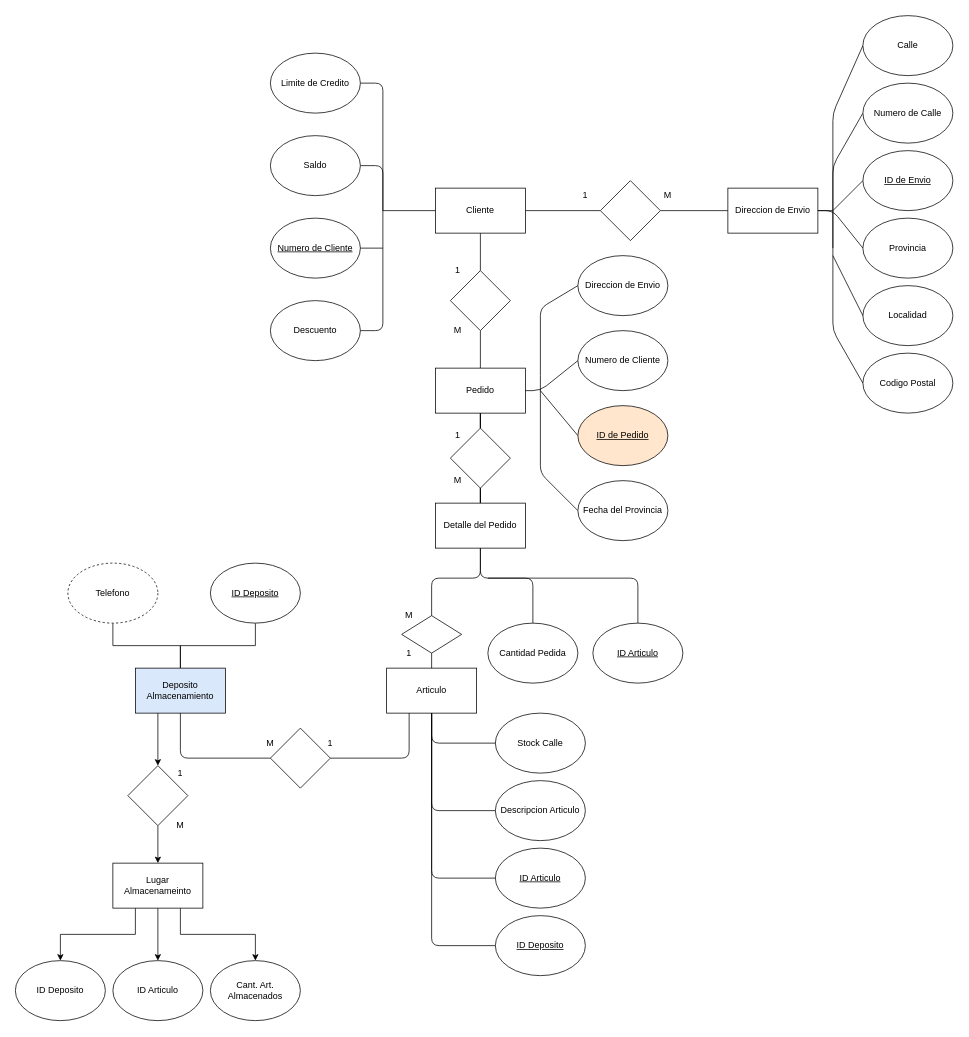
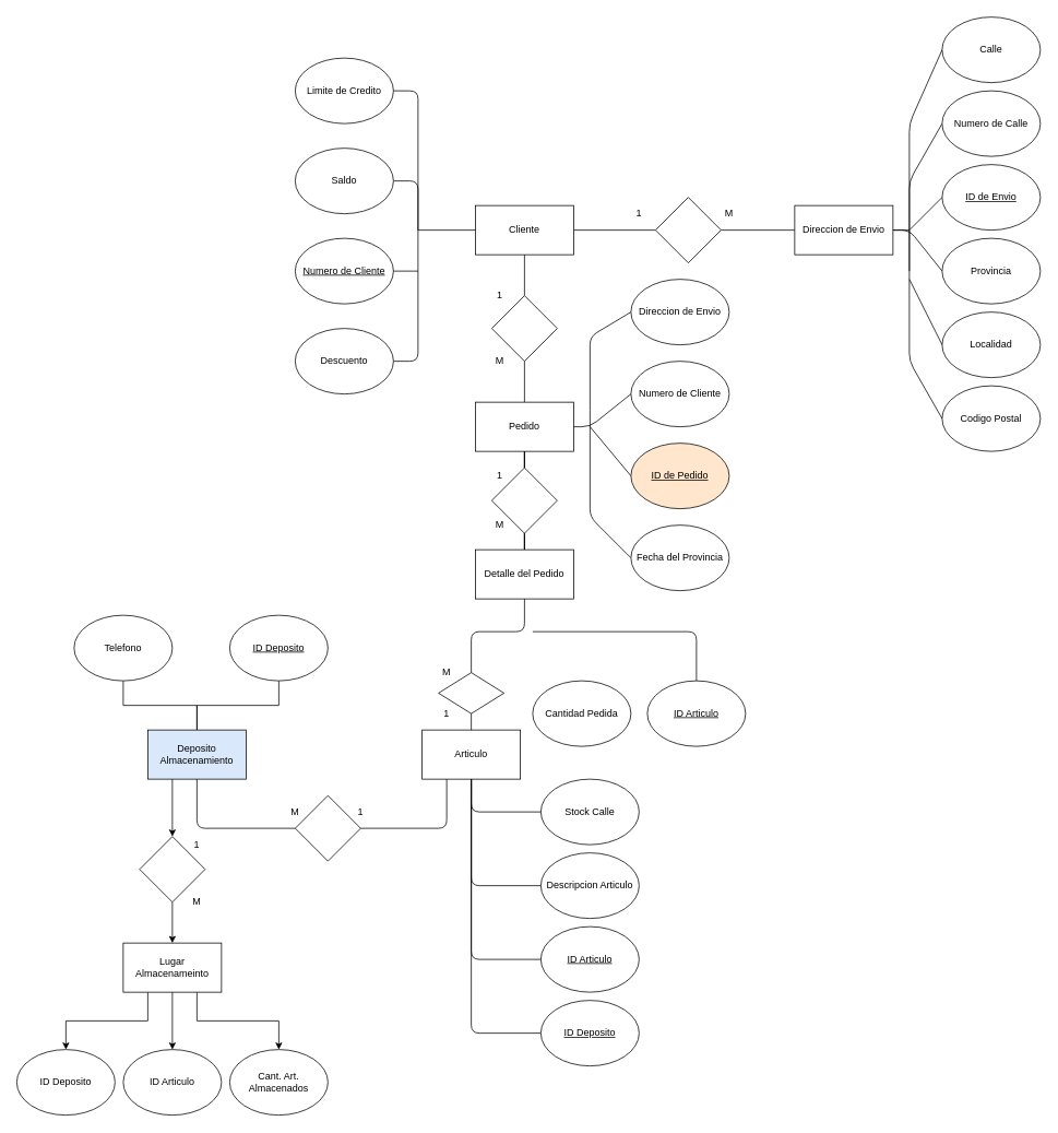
  <mxCell id="0" />
  <mxCell id="1" parent="0" />
  <mxCell id="2" value="" style="edgeStyle=orthogonalEdgeStyle;rounded=0;orthogonalLoop=1;jettySize=auto;html=1;endArrow=none;endFill=0;entryX=0;entryY=0.5;entryDx=0;entryDy=0;" parent="1" source="4" target="52" edge="1"><mxGeometry relative="1" as="geometry"><mxPoint x="780" y="280" as="targetPoint" /></mxGeometry></mxCell>
  <mxCell id="3" value="" style="edgeStyle=orthogonalEdgeStyle;rounded=0;orthogonalLoop=1;jettySize=auto;html=1;endArrow=none;endFill=0;" parent="1" source="4" target="26" edge="1"><mxGeometry relative="1" as="geometry" /></mxCell>
  <mxCell id="4" value="Cliente" style="rounded=0;whiteSpace=wrap;html=1;" parent="1" vertex="1"><mxGeometry x="580" y="250" width="120" height="60" as="geometry" /></mxCell>
  <mxCell id="5" value="&lt;u&gt;Numero de Cliente&lt;/u&gt;" style="ellipse;whiteSpace=wrap;html=1;rounded=0;" parent="1" vertex="1"><mxGeometry x="360" y="290" width="120" height="80" as="geometry" /></mxCell>
  <mxCell id="6" value="1" style="text;html=1;strokeColor=none;fillColor=none;align=center;verticalAlign=middle;whiteSpace=wrap;rounded=0;" parent="1" vertex="1"><mxGeometry x="760" y="250" width="40" height="20" as="geometry" /></mxCell>
  <mxCell id="7" value="" style="endArrow=none;html=1;entryX=1;entryY=0.5;entryDx=0;entryDy=0;endFill=0;" parent="1" target="8" edge="1"><mxGeometry width="50" height="50" relative="1" as="geometry"><mxPoint x="510" y="290" as="sourcePoint" /><mxPoint x="470" y="190" as="targetPoint" /><Array as="points"><mxPoint x="510" y="220" /></Array></mxGeometry></mxCell>
  <mxCell id="8" value="Saldo" style="ellipse;whiteSpace=wrap;html=1;rounded=0;" parent="1" vertex="1"><mxGeometry x="360" y="180" width="120" height="80" as="geometry" /></mxCell>
  <mxCell id="9" value="" style="endArrow=none;html=1;endFill=0;" parent="1" edge="1"><mxGeometry width="50" height="50" relative="1" as="geometry"><mxPoint x="510" y="280" as="sourcePoint" /><mxPoint x="480" y="110" as="targetPoint" /><Array as="points"><mxPoint x="510" y="110" /></Array></mxGeometry></mxCell>
  <mxCell id="10" value="Limite de Credito" style="ellipse;whiteSpace=wrap;html=1;rounded=0;" parent="1" vertex="1"><mxGeometry x="360" y="70" width="120" height="80" as="geometry" /></mxCell>
  <mxCell id="11" value="" style="endArrow=none;html=1;entryX=1;entryY=0.5;entryDx=0;entryDy=0;endFill=0;" parent="1" target="12" edge="1"><mxGeometry width="50" height="50" relative="1" as="geometry"><mxPoint x="510" y="290" as="sourcePoint" /><mxPoint x="480" y="450" as="targetPoint" /><Array as="points"><mxPoint x="510" y="440" /></Array></mxGeometry></mxCell>
  <mxCell id="12" value="Descuento" style="ellipse;whiteSpace=wrap;html=1;rounded=0;" parent="1" vertex="1"><mxGeometry x="360" y="400" width="120" height="80" as="geometry" /></mxCell>
  <mxCell id="13" value="" style="rhombus;whiteSpace=wrap;html=1;rounded=0;" parent="1" vertex="1"><mxGeometry x="535" y="820" width="80" height="50" as="geometry" /></mxCell>
  <mxCell id="14" value="M" style="text;html=1;strokeColor=none;fillColor=none;align=center;verticalAlign=middle;whiteSpace=wrap;rounded=0;" parent="1" vertex="1"><mxGeometry x="525" y="810" width="40" height="20" as="geometry" /></mxCell>
  <mxCell id="15" value="1" style="text;html=1;strokeColor=none;fillColor=none;align=center;verticalAlign=middle;whiteSpace=wrap;rounded=0;" parent="1" vertex="1"><mxGeometry x="525" y="860" width="40" height="20" as="geometry" /></mxCell>
  <mxCell id="16" value="&lt;u&gt;ID Articulo&lt;/u&gt;" style="ellipse;whiteSpace=wrap;html=1;rounded=0;" parent="1" vertex="1"><mxGeometry x="660" y="1130" width="120" height="80" as="geometry" /></mxCell>
  <mxCell id="17" value="Stock Calle" style="ellipse;whiteSpace=wrap;html=1;rounded=0;" parent="1" vertex="1"><mxGeometry x="660" y="950" width="120" height="80" as="geometry" /></mxCell>
  <mxCell id="18" value="" style="endArrow=none;html=1;entryX=0;entryY=0.5;entryDx=0;entryDy=0;endFill=0;" parent="1" target="17" edge="1"><mxGeometry width="50" height="50" relative="1" as="geometry"><mxPoint x="575" y="940" as="sourcePoint" /><mxPoint x="625" y="830" as="targetPoint" /><Array as="points"><mxPoint x="575" y="990" /></Array></mxGeometry></mxCell>
  <mxCell id="19" value="Descripcion Articulo" style="ellipse;whiteSpace=wrap;html=1;rounded=0;" parent="1" vertex="1"><mxGeometry x="660" y="1040" width="120" height="80" as="geometry" /></mxCell>
  <mxCell id="20" value="" style="endArrow=none;html=1;entryX=0;entryY=0.5;entryDx=0;entryDy=0;exitX=0.5;exitY=1;exitDx=0;exitDy=0;endFill=0;" parent="1" source="13" target="19" edge="1"><mxGeometry width="50" height="50" relative="1" as="geometry"><mxPoint x="575" y="1020" as="sourcePoint" /><mxPoint x="625" y="970" as="targetPoint" /><Array as="points"><mxPoint x="575" y="1080" /></Array></mxGeometry></mxCell>
  <mxCell id="21" value="" style="endArrow=none;html=1;endFill=0;" parent="1" edge="1"><mxGeometry width="50" height="50" relative="1" as="geometry"><mxPoint x="575" y="950" as="sourcePoint" /><mxPoint x="660" y="1170" as="targetPoint" /><Array as="points"><mxPoint x="575" y="1170" /></Array></mxGeometry></mxCell>
  <mxCell id="22" value="Articulo" style="rounded=0;whiteSpace=wrap;html=1;" parent="1" vertex="1"><mxGeometry x="515" y="890" width="120" height="60" as="geometry" /></mxCell>
  <mxCell id="23" value="" style="endArrow=none;html=1;exitX=0;exitY=0.5;exitDx=0;exitDy=0;endFill=0;" parent="1" source="4" edge="1"><mxGeometry width="50" height="50" relative="1" as="geometry"><mxPoint x="640" y="400" as="sourcePoint" /><mxPoint x="510" y="280" as="targetPoint" /></mxGeometry></mxCell>
  <mxCell id="24" value="" style="endArrow=none;html=1;entryX=1;entryY=0.5;entryDx=0;entryDy=0;endFill=0;" parent="1" target="5" edge="1"><mxGeometry width="50" height="50" relative="1" as="geometry"><mxPoint x="510" y="330" as="sourcePoint" /><mxPoint x="485" y="240" as="targetPoint" /></mxGeometry></mxCell>
  <mxCell id="25" value="" style="edgeStyle=orthogonalEdgeStyle;rounded=0;orthogonalLoop=1;jettySize=auto;html=1;endArrow=none;endFill=0;" parent="1" source="26" target="28" edge="1"><mxGeometry relative="1" as="geometry" /></mxCell>
  <mxCell id="26" value="" style="rhombus;whiteSpace=wrap;html=1;rounded=0;" parent="1" vertex="1"><mxGeometry x="600" y="360" width="80" height="80" as="geometry" /></mxCell>
  <mxCell id="27" value="" style="edgeStyle=orthogonalEdgeStyle;rounded=0;orthogonalLoop=1;jettySize=auto;html=1;endArrow=none;endFill=0;" parent="1" source="28" target="32" edge="1"><mxGeometry relative="1" as="geometry" /></mxCell>
  <mxCell id="28" value="Pedido" style="whiteSpace=wrap;html=1;rounded=0;" parent="1" vertex="1"><mxGeometry x="580" y="490" width="120" height="60" as="geometry" /></mxCell>
  <mxCell id="29" value="1" style="text;html=1;strokeColor=none;fillColor=none;align=center;verticalAlign=middle;whiteSpace=wrap;rounded=0;" parent="1" vertex="1"><mxGeometry x="590" y="350" width="40" height="20" as="geometry" /></mxCell>
  <mxCell id="30" value="M" style="text;html=1;strokeColor=none;fillColor=none;align=center;verticalAlign=middle;whiteSpace=wrap;rounded=0;" parent="1" vertex="1"><mxGeometry x="590" y="430" width="40" height="20" as="geometry" /></mxCell>
  <mxCell id="31" value="" style="edgeStyle=orthogonalEdgeStyle;rounded=0;orthogonalLoop=1;jettySize=auto;html=1;endArrow=none;endFill=0;" parent="1" source="32" target="33" edge="1"><mxGeometry relative="1" as="geometry" /></mxCell>
  <mxCell id="32" value="" style="rhombus;whiteSpace=wrap;html=1;rounded=0;" parent="1" vertex="1"><mxGeometry x="600" y="570" width="80" height="80" as="geometry" /></mxCell>
  <mxCell id="33" value="Detalle del Pedido" style="whiteSpace=wrap;html=1;rounded=0;" parent="1" vertex="1"><mxGeometry x="580" y="670" width="120" height="60" as="geometry" /></mxCell>
  <mxCell id="34" value="1" style="text;html=1;strokeColor=none;fillColor=none;align=center;verticalAlign=middle;whiteSpace=wrap;rounded=0;" parent="1" vertex="1"><mxGeometry x="590" y="570" width="40" height="20" as="geometry" /></mxCell>
  <mxCell id="35" value="M" style="text;html=1;strokeColor=none;fillColor=none;align=center;verticalAlign=middle;whiteSpace=wrap;rounded=0;" parent="1" vertex="1"><mxGeometry x="590" y="630" width="40" height="20" as="geometry" /></mxCell>
  <mxCell id="36" value="Numero de Cliente" style="ellipse;whiteSpace=wrap;html=1;rounded=0;" parent="1" vertex="1"><mxGeometry x="770" y="440" width="120" height="80" as="geometry" /></mxCell>
  <mxCell id="37" value="" style="endArrow=none;html=1;entryX=0;entryY=0.5;entryDx=0;entryDy=0;endFill=0;" parent="1" target="38" edge="1"><mxGeometry width="50" height="50" relative="1" as="geometry"><mxPoint x="720" y="500" as="sourcePoint" /><mxPoint x="880" y="380" as="targetPoint" /><Array as="points"><mxPoint x="720" y="410" /></Array></mxGeometry></mxCell>
  <mxCell id="38" value="Direccion de Envio" style="ellipse;whiteSpace=wrap;html=1;rounded=0;" parent="1" vertex="1"><mxGeometry x="770" y="340" width="120" height="80" as="geometry" /></mxCell>
  <mxCell id="39" value="" style="endArrow=none;html=1;entryX=0;entryY=0.5;entryDx=0;entryDy=0;endFill=0;" parent="1" target="40" edge="1"><mxGeometry width="50" height="50" relative="1" as="geometry"><mxPoint x="720" y="500" as="sourcePoint" /><mxPoint x="890" y="640" as="targetPoint" /><Array as="points"><mxPoint x="720" y="630" /></Array></mxGeometry></mxCell>
  <mxCell id="40" value="Fecha del Provincia" style="ellipse;whiteSpace=wrap;html=1;rounded=0;" parent="1" vertex="1"><mxGeometry x="770" y="640" width="120" height="80" as="geometry" /></mxCell>
  <mxCell id="41" value="" style="endArrow=none;html=1;entryX=0;entryY=0.5;entryDx=0;entryDy=0;exitX=1;exitY=0.5;exitDx=0;exitDy=0;endFill=0;" parent="1" source="28" target="36" edge="1"><mxGeometry width="50" height="50" relative="1" as="geometry"><mxPoint x="650" y="550" as="sourcePoint" /><mxPoint x="700" y="500" as="targetPoint" /><Array as="points"><mxPoint x="720" y="520" /></Array></mxGeometry></mxCell>
  <mxCell id="42" value="Cantidad Pedida" style="ellipse;whiteSpace=wrap;html=1;rounded=0;" parent="1" vertex="1"><mxGeometry x="650" y="830" width="120" height="80" as="geometry" /></mxCell>
- <mxCell id="43" value="" style="endArrow=none;html=1;exitX=0.5;exitY=1;exitDx=0;exitDy=0;entryX=0.5;entryY=0;entryDx=0;entryDy=0;endFill=0;" parent="1" source="33" target="42" edge="1"><mxGeometry width="50" height="50" relative="1" as="geometry"><mxPoint x="680" y="790" as="sourcePoint" /><mxPoint x="730" y="740" as="targetPoint" /><Array as="points"><mxPoint x="640" y="770" /><mxPoint x="710" y="770" /></Array></mxGeometry></mxCell>
  <mxCell id="44" value="" style="endArrow=none;html=1;entryX=0.5;entryY=0;entryDx=0;entryDy=0;endFill=0;" parent="1" target="13" edge="1"><mxGeometry width="50" height="50" relative="1" as="geometry"><mxPoint x="640" y="730" as="sourcePoint" /><mxPoint x="570" y="800" as="targetPoint" /><Array as="points"><mxPoint x="640" y="770" /><mxPoint x="575" y="770" /></Array></mxGeometry></mxCell>
  <mxCell id="45" value="" style="edgeStyle=orthogonalEdgeStyle;rounded=0;orthogonalLoop=1;jettySize=auto;html=1;endArrow=none;endFill=0;" parent="1" source="48" target="49" edge="1"><mxGeometry relative="1" as="geometry"><Array as="points"><mxPoint x="240" y="860" /><mxPoint x="340" y="860" /></Array></mxGeometry></mxCell>
  <mxCell id="46" value="" style="edgeStyle=orthogonalEdgeStyle;rounded=0;orthogonalLoop=1;jettySize=auto;html=1;endArrow=none;endFill=0;" parent="1" source="48" target="50" edge="1"><mxGeometry relative="1" as="geometry" /></mxCell>
  <mxCell id="47" value="" style="edgeStyle=orthogonalEdgeStyle;rounded=0;orthogonalLoop=1;jettySize=auto;html=1;exitX=0.25;exitY=1;exitDx=0;exitDy=0;" parent="1" source="48" target="80" edge="1"><mxGeometry relative="1" as="geometry" /></mxCell>
  <mxCell id="48" value="Deposito Almacenamiento" style="whiteSpace=wrap;html=1;rounded=0;fillColor=#dae8fc;" parent="1" vertex="1"><mxGeometry x="180" y="890" width="120" height="60" as="geometry" /></mxCell>
  <mxCell id="49" value="&lt;u&gt;ID Deposito&lt;/u&gt;" style="ellipse;whiteSpace=wrap;html=1;rounded=0;" parent="1" vertex="1"><mxGeometry x="280" y="750" width="120" height="80" as="geometry" /></mxCell>
- <mxCell id="50" value="Telefono" style="ellipse;whiteSpace=wrap;html=1;rounded=0;dashed=1;" parent="1" vertex="1"><mxGeometry x="90" y="750" width="120" height="80" as="geometry" /></mxCell>
+ <mxCell id="50" value="Telefono" style="ellipse;whiteSpace=wrap;html=1;rounded=0;" parent="1" vertex="1"><mxGeometry x="90" y="750" width="120" height="80" as="geometry" /></mxCell>
  <mxCell id="51" value="" style="edgeStyle=orthogonalEdgeStyle;rounded=0;orthogonalLoop=1;jettySize=auto;html=1;endArrow=none;endFill=0;" parent="1" source="52" target="53" edge="1"><mxGeometry relative="1" as="geometry" /></mxCell>
  <mxCell id="52" value="" style="rhombus;whiteSpace=wrap;html=1;rounded=0;" parent="1" vertex="1"><mxGeometry x="800" y="240" width="80" height="80" as="geometry" /></mxCell>
  <mxCell id="53" value="Direccion de Envio" style="whiteSpace=wrap;html=1;rounded=0;" parent="1" vertex="1"><mxGeometry x="970" y="250" width="120" height="60" as="geometry" /></mxCell>
  <mxCell id="54" value="M" style="text;html=1;strokeColor=none;fillColor=none;align=center;verticalAlign=middle;whiteSpace=wrap;rounded=0;" parent="1" vertex="1"><mxGeometry x="870" y="250" width="40" height="20" as="geometry" /></mxCell>
  <mxCell id="55" value="Localidad" style="ellipse;whiteSpace=wrap;html=1;rounded=0;" parent="1" vertex="1"><mxGeometry x="1150" y="380" width="120" height="80" as="geometry" /></mxCell>
  <mxCell id="56" value="" style="endArrow=none;html=1;entryX=0;entryY=0.5;entryDx=0;entryDy=0;endFill=0;" parent="1" target="57" edge="1"><mxGeometry width="50" height="50" relative="1" as="geometry"><mxPoint x="1110" y="330" as="sourcePoint" /><mxPoint x="1260" y="190" as="targetPoint" /><Array as="points"><mxPoint x="1110" y="220" /></Array></mxGeometry></mxCell>
  <mxCell id="57" value="Numero de Calle" style="ellipse;whiteSpace=wrap;html=1;rounded=0;" parent="1" vertex="1"><mxGeometry x="1150" y="110" width="120" height="80" as="geometry" /></mxCell>
  <mxCell id="58" value="" style="endArrow=none;html=1;entryX=0;entryY=0.5;entryDx=0;entryDy=0;endFill=0;" parent="1" target="59" edge="1"><mxGeometry width="50" height="50" relative="1" as="geometry"><mxPoint x="1110" y="280" as="sourcePoint" /><mxPoint x="1270" y="110" as="targetPoint" /><Array as="points"><mxPoint x="1110" y="150" /></Array></mxGeometry></mxCell>
  <mxCell id="59" value="Calle" style="ellipse;whiteSpace=wrap;html=1;rounded=0;" parent="1" vertex="1"><mxGeometry x="1150" width="120" height="80" as="geometry" y="20" /></mxCell>
  <mxCell id="60" value="" style="endArrow=none;html=1;entryX=0;entryY=0.5;entryDx=0;entryDy=0;endFill=0;" parent="1" target="61" edge="1"><mxGeometry width="50" height="50" relative="1" as="geometry"><mxPoint x="1110" y="280" as="sourcePoint" /><mxPoint x="1270" y="450" as="targetPoint" /><Array as="points"><mxPoint x="1110" y="440" /></Array></mxGeometry></mxCell>
  <mxCell id="61" value="Codigo Postal" style="ellipse;whiteSpace=wrap;html=1;rounded=0;" parent="1" vertex="1"><mxGeometry x="1150" y="470" width="120" height="80" as="geometry" /></mxCell>
  <mxCell id="62" value="" style="endArrow=none;html=1;entryX=0;entryY=0.5;entryDx=0;entryDy=0;endFill=0;" parent="1" target="55" edge="1"><mxGeometry width="50" height="50" relative="1" as="geometry"><mxPoint x="1110" y="340" as="sourcePoint" /><mxPoint x="1150" y="330" as="targetPoint" /></mxGeometry></mxCell>
  <mxCell id="63" value="" style="endArrow=none;html=1;exitX=1;exitY=0.5;exitDx=0;exitDy=0;" parent="1" source="53" edge="1"><mxGeometry width="50" height="50" relative="1" as="geometry"><mxPoint x="950" y="310" as="sourcePoint" /><mxPoint x="1110" y="280" as="targetPoint" /></mxGeometry></mxCell>
  <mxCell id="64" value="" style="endArrow=none;html=1;exitX=1;exitY=0.5;exitDx=0;exitDy=0;entryX=0;entryY=0.5;entryDx=0;entryDy=0;" parent="1" source="53" target="65" edge="1"><mxGeometry width="50" height="50" relative="1" as="geometry"><mxPoint x="700" y="270" as="sourcePoint" /><mxPoint x="1160" y="280" as="targetPoint" /><Array as="points"><mxPoint x="1110" y="280" /></Array></mxGeometry></mxCell>
  <mxCell id="65" value="Provincia" style="ellipse;whiteSpace=wrap;html=1;rounded=0;" parent="1" vertex="1"><mxGeometry x="1150" y="290" width="120" height="80" as="geometry" /></mxCell>
  <mxCell id="66" value="&lt;u&gt;ID de Envio&lt;/u&gt;" style="ellipse;whiteSpace=wrap;html=1;" parent="1" vertex="1"><mxGeometry x="1150" y="200" width="120" height="80" as="geometry" /></mxCell>
  <mxCell id="67" value="" style="endArrow=none;html=1;entryX=0;entryY=0.5;entryDx=0;entryDy=0;" parent="1" target="66" edge="1"><mxGeometry width="50" height="50" relative="1" as="geometry"><mxPoint x="1110" y="280" as="sourcePoint" /><mxPoint x="1070" y="300" as="targetPoint" /></mxGeometry></mxCell>
  <mxCell id="68" value="" style="endArrow=none;html=1;entryX=0.25;entryY=1;entryDx=0;entryDy=0;exitX=1;exitY=0.5;exitDx=0;exitDy=0;" parent="1" source="69" target="22" edge="1"><mxGeometry width="50" height="50" relative="1" as="geometry"><mxPoint x="450" y="1020" as="sourcePoint" /><mxPoint x="370" y="990" as="targetPoint" /><Array as="points"><mxPoint x="545" y="1010" /></Array></mxGeometry></mxCell>
  <mxCell id="69" value="" style="rhombus;whiteSpace=wrap;html=1;rounded=0;" parent="1" vertex="1"><mxGeometry x="360" y="970" width="80" height="80" as="geometry" /></mxCell>
  <mxCell id="70" value="" style="endArrow=none;html=1;entryX=0.5;entryY=1;entryDx=0;entryDy=0;exitX=0;exitY=0.5;exitDx=0;exitDy=0;" parent="1" source="69" target="48" edge="1"><mxGeometry width="50" height="50" relative="1" as="geometry"><mxPoint x="370" y="1010" as="sourcePoint" /><mxPoint x="370" y="990" as="targetPoint" /><Array as="points"><mxPoint x="240" y="1010" /></Array></mxGeometry></mxCell>
  <mxCell id="71" value="M" style="text;html=1;strokeColor=none;fillColor=none;align=center;verticalAlign=middle;whiteSpace=wrap;rounded=0;" parent="1" vertex="1"><mxGeometry x="340" y="980" width="40" height="20" as="geometry" /></mxCell>
  <mxCell id="72" value="1" style="text;html=1;strokeColor=none;fillColor=none;align=center;verticalAlign=middle;whiteSpace=wrap;rounded=0;" parent="1" vertex="1"><mxGeometry x="420" y="980" width="40" height="20" as="geometry" /></mxCell>
  <mxCell id="73" value="" style="endArrow=none;html=1;exitX=0;exitY=0.5;exitDx=0;exitDy=0;" parent="1" source="74" edge="1"><mxGeometry width="50" height="50" relative="1" as="geometry"><mxPoint x="770" y="590" as="sourcePoint" /><mxPoint x="720" y="520" as="targetPoint" /></mxGeometry></mxCell>
  <mxCell id="74" value="&lt;u&gt;ID de Pedido&lt;/u&gt;" style="ellipse;whiteSpace=wrap;html=1;fillColor=#ffe6cc;" parent="1" vertex="1"><mxGeometry x="770" y="540" width="120" height="80" as="geometry" /></mxCell>
  <mxCell id="75" value="&lt;u&gt;ID Articulo&lt;/u&gt;" style="ellipse;whiteSpace=wrap;html=1;" parent="1" vertex="1"><mxGeometry x="790" y="830" width="120" height="80" as="geometry" /></mxCell>
  <mxCell id="76" value="" style="endArrow=none;html=1;entryX=0.5;entryY=0;entryDx=0;entryDy=0;" parent="1" target="75" edge="1"><mxGeometry width="50" height="50" relative="1" as="geometry"><mxPoint x="650" y="770" as="sourcePoint" /><mxPoint x="590" y="810" as="targetPoint" /><Array as="points"><mxPoint x="850" y="770" /></Array></mxGeometry></mxCell>
  <mxCell id="77" value="" style="endArrow=none;html=1;entryX=0.5;entryY=1;entryDx=0;entryDy=0;exitX=0;exitY=0.5;exitDx=0;exitDy=0;" parent="1" source="78" target="22" edge="1"><mxGeometry width="50" height="50" relative="1" as="geometry"><mxPoint x="680" y="1310" as="sourcePoint" /><mxPoint x="570" y="1170" as="targetPoint" /><Array as="points"><mxPoint x="575" y="1260" /></Array></mxGeometry></mxCell>
  <mxCell id="78" value="&lt;u&gt;ID Deposito&lt;/u&gt;" style="ellipse;whiteSpace=wrap;html=1;" parent="1" vertex="1"><mxGeometry x="660" y="1220" width="120" height="80" as="geometry" /></mxCell>
  <mxCell id="79" value="" style="edgeStyle=orthogonalEdgeStyle;rounded=0;orthogonalLoop=1;jettySize=auto;html=1;" parent="1" source="80" target="84" edge="1"><mxGeometry relative="1" as="geometry" /></mxCell>
  <mxCell id="80" value="" style="rhombus;whiteSpace=wrap;html=1;rounded=0;" parent="1" vertex="1"><mxGeometry x="170" y="1020" width="80" height="80" as="geometry" /></mxCell>
  <mxCell id="81" value="" style="edgeStyle=orthogonalEdgeStyle;rounded=0;orthogonalLoop=1;jettySize=auto;html=1;exitX=0.25;exitY=1;exitDx=0;exitDy=0;" parent="1" source="84" target="87" edge="1"><mxGeometry relative="1" as="geometry" /></mxCell>
  <mxCell id="82" value="" style="edgeStyle=orthogonalEdgeStyle;rounded=0;orthogonalLoop=1;jettySize=auto;html=1;exitX=0.75;exitY=1;exitDx=0;exitDy=0;" parent="1" source="84" target="88" edge="1"><mxGeometry relative="1" as="geometry" /></mxCell>
  <mxCell id="83" value="" style="edgeStyle=orthogonalEdgeStyle;rounded=0;orthogonalLoop=1;jettySize=auto;html=1;" parent="1" source="84" target="89" edge="1"><mxGeometry relative="1" as="geometry" /></mxCell>
  <mxCell id="84" value="Lugar Almacenameinto" style="whiteSpace=wrap;html=1;rounded=0;" parent="1" vertex="1"><mxGeometry x="150" y="1150" width="120" height="60" as="geometry" /></mxCell>
  <mxCell id="85" value="M" style="text;html=1;strokeColor=none;fillColor=none;align=center;verticalAlign=middle;whiteSpace=wrap;rounded=0;" parent="1" vertex="1"><mxGeometry x="220" y="1090" width="40" height="20" as="geometry" /></mxCell>
  <mxCell id="86" value="1" style="text;html=1;strokeColor=none;fillColor=none;align=center;verticalAlign=middle;whiteSpace=wrap;rounded=0;" parent="1" vertex="1"><mxGeometry x="220" y="1020" width="40" height="20" as="geometry" /></mxCell>
  <mxCell id="87" value="ID Deposito" style="ellipse;whiteSpace=wrap;html=1;rounded=0;" parent="1" vertex="1"><mxGeometry x="20" y="1280" width="120" height="80" as="geometry" /></mxCell>
  <mxCell id="88" value="Cant. Art. Almacenados" style="ellipse;whiteSpace=wrap;html=1;rounded=0;" parent="1" vertex="1"><mxGeometry x="280" y="1280" width="120" height="80" as="geometry" /></mxCell>
  <mxCell id="89" value="ID Articulo" style="ellipse;whiteSpace=wrap;html=1;rounded=0;" parent="1" vertex="1"><mxGeometry x="150" y="1280" width="120" height="80" as="geometry" /></mxCell>
